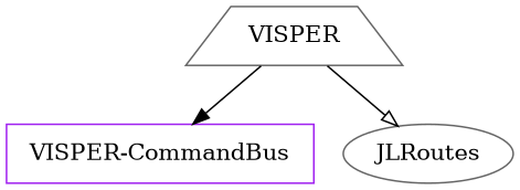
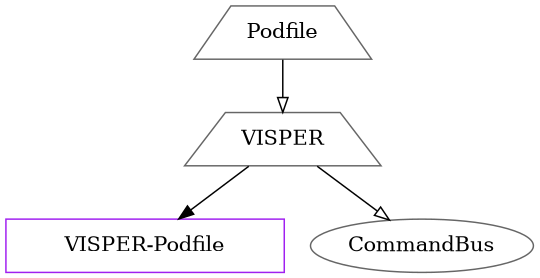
  digraph {
    node [color=gray40 shape=trapezium]
    edge [arrowhead=onormal]
+   n1 [height=0.5 label=Podfile width=0.97692]
    n2 [height=0.5 label=VISPER width=1.1271]
-   n3 [color=purple height=0.5 label="VISPER-CommandBus" shape=box width=2.6147]
-   n4 [height=0.5 label=JLRoutes shape=ellipse width=1.2088]
+   n3 [color=purple height=0.5 label="VISPER-Podfile" shape=box width=2.6147]
+   n4 [height=0.5 label=CommandBus shape=ellipse width=1.2088]
+   n1 -> n2
    n2 -> n3 [arrowhead=normal]
    n2 -> n4
  }
